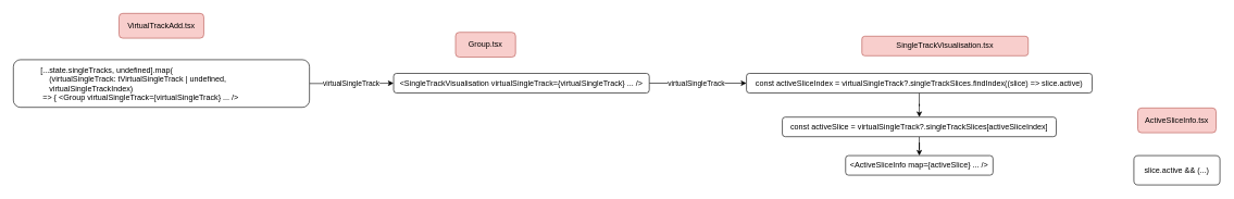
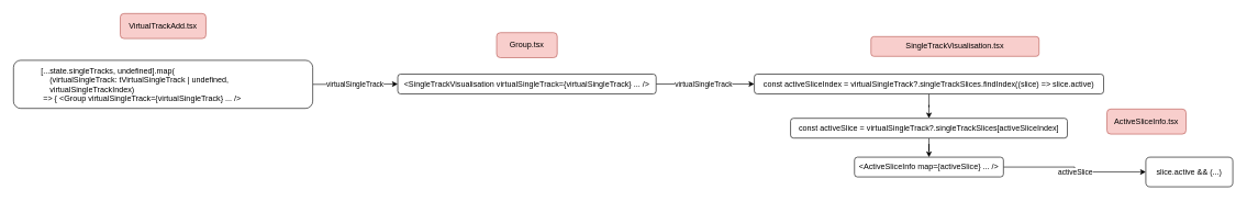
  <mxCell id="0" />
  <mxCell id="1" parent="0" />
- <mxCell id="2" value="ActiveSliceInfo.tsx" style="rounded=1;whiteSpace=wrap;html=1;glass=0;fillColor=#f8cecc;strokeColor=#b85450;" vertex="1" parent="1"><mxGeometry x="1744" y="165" width="120" height="38" as="geometry" /></mxCell>
+ <mxCell id="2" value="ActiveSliceInfo.tsx" style="rounded=1;whiteSpace=wrap;html=1;glass=0;fillColor=#f8cecc;strokeColor=#b85450;" vertex="1" parent="1"><mxGeometry x="1679" y="165" width="120" height="38" as="geometry" /></mxCell>
  <mxCell id="3" value="slice.active &amp;amp;&amp;amp; (...)" style="rounded=1;whiteSpace=wrap;html=1;" vertex="1" parent="1"><mxGeometry x="1738" y="238" width="132" height="45" as="geometry" /></mxCell>
  <mxCell id="4" value="SingleTrackVisualisation.tsx" style="rounded=1;whiteSpace=wrap;html=1;glass=0;fillColor=#f8cecc;strokeColor=#b85450;" vertex="1" parent="1"><mxGeometry x="1321" y="55" width="255" height="30" as="geometry" /></mxCell>
+ <mxCell id="5" style="edgeStyle=orthogonalEdgeStyle;rounded=0;orthogonalLoop=1;jettySize=auto;html=1;entryX=0;entryY=0.5;entryDx=0;entryDy=0;" edge="1" parent="1" source="7" target="3"><mxGeometry relative="1" as="geometry" /></mxCell>
+ <mxCell id="6" value="activeSlice" style="edgeLabel;html=1;align=center;verticalAlign=middle;resizable=0;points=[];" vertex="1" connectable="0" parent="5"><mxGeometry x="0.082" y="-2" relative="1" as="geometry"><mxPoint x="-5" y="-2" as="offset" /></mxGeometry></mxCell>
  <mxCell id="7" value="&amp;lt;ActiveSliceInfo map={activeSlice} ... /&amp;gt;" style="rounded=1;whiteSpace=wrap;html=1;" vertex="1" parent="1"><mxGeometry x="1296" y="238" width="226" height="30" as="geometry" /></mxCell>
- <mxCell id="8" value="Group.tsx" style="rounded=1;whiteSpace=wrap;html=1;glass=0;fillColor=#f8cecc;strokeColor=#b85450;" vertex="1" parent="1"><mxGeometry x="698" y="49" width="92" height="38" as="geometry" /></mxCell>
+ <mxCell id="8" value="Group.tsx" style="rounded=1;whiteSpace=wrap;html=1;glass=0;fillColor=#f8cecc;strokeColor=#b85450;" vertex="1" parent="1"><mxGeometry x="753" y="49" width="92" height="38" as="geometry" /></mxCell>
  <mxCell id="9" style="edgeStyle=orthogonalEdgeStyle;rounded=0;orthogonalLoop=1;jettySize=auto;html=1;entryX=0;entryY=0.5;entryDx=0;entryDy=0;" edge="1" parent="1" source="11" target="15"><mxGeometry relative="1" as="geometry" /></mxCell>
  <mxCell id="10" value="virtualSingleTrack" style="edgeLabel;html=1;align=center;verticalAlign=middle;resizable=0;points=[];" vertex="1" connectable="0" parent="9"><mxGeometry x="-0.21" y="1" relative="1" as="geometry"><mxPoint x="12" as="offset" /></mxGeometry></mxCell>
  <mxCell id="11" value="&amp;lt;SingleTrackVisualisation virtualSingleTrack={virtualSingleTrack} ... /&amp;gt;" style="rounded=1;whiteSpace=wrap;html=1;" vertex="1" parent="1"><mxGeometry x="603" y="112" width="392" height="30" as="geometry" /></mxCell>
  <mxCell id="12" style="edgeStyle=orthogonalEdgeStyle;rounded=0;orthogonalLoop=1;jettySize=auto;html=1;entryX=0.5;entryY=0;entryDx=0;entryDy=0;" edge="1" parent="1" source="13" target="7"><mxGeometry relative="1" as="geometry" /></mxCell>
  <mxCell id="13" value="const activeSlice = virtualSingleTrack?.singleTrackSlices[activeSliceIndex]" style="rounded=1;whiteSpace=wrap;html=1;" vertex="1" parent="1"><mxGeometry x="1199" y="179" width="420" height="30" as="geometry" /></mxCell>
  <mxCell id="14" style="edgeStyle=orthogonalEdgeStyle;rounded=0;orthogonalLoop=1;jettySize=auto;html=1;entryX=0.5;entryY=0;entryDx=0;entryDy=0;" edge="1" parent="1" source="15" target="13"><mxGeometry relative="1" as="geometry" /></mxCell>
  <mxCell id="15" value="const activeSliceIndex = virtualSingleTrack?.singleTrackSlices.findIndex((slice) =&amp;gt; slice.active)" style="rounded=1;whiteSpace=wrap;html=1;" vertex="1" parent="1"><mxGeometry x="1144" y="112" width="530" height="30" as="geometry" /></mxCell>
  <mxCell id="16" style="edgeStyle=orthogonalEdgeStyle;rounded=0;orthogonalLoop=1;jettySize=auto;html=1;entryX=0;entryY=0.5;entryDx=0;entryDy=0;" edge="1" parent="1" source="18" target="11"><mxGeometry relative="1" as="geometry" /></mxCell>
  <mxCell id="17" value="virtualSingleTrack" style="edgeLabel;html=1;align=center;verticalAlign=middle;resizable=0;points=[];" vertex="1" connectable="0" parent="16"><mxGeometry x="-0.029" relative="1" as="geometry"><mxPoint as="offset" /></mxGeometry></mxCell>
  <mxCell id="18" value="&lt;blockquote style=&quot;margin: 0 0 0 40px; border: none; padding: 0px;&quot;&gt;[...state.singleTracks, undefined].map(&lt;br&gt;&lt;span style=&quot;&quot;&gt;&lt;span style=&quot;white-space: pre;&quot;&gt;&amp;nbsp;&amp;nbsp;&amp;nbsp;&amp;nbsp;&lt;/span&gt;&lt;/span&gt;(virtualSingleTrack: tVirtualSingleTrack | undefined, &lt;span style=&quot;&quot;&gt;&lt;span style=&quot;white-space: pre;&quot;&gt;&amp;nbsp;&amp;nbsp;&amp;nbsp;&amp;nbsp;&lt;/span&gt;&lt;/span&gt;virtualSingleTrackIndex)&lt;/blockquote&gt;&lt;blockquote style=&quot;margin: 0 0 0 40px; border: none; padding: 0px;&quot;&gt;&amp;nbsp;=&amp;gt; {&amp;nbsp;&amp;lt;Group virtualSingleTrack={virtualSingleTrack} ... /&amp;gt;&lt;/blockquote&gt;" style="rounded=1;whiteSpace=wrap;html=1;align=left;" vertex="1" parent="1"><mxGeometry x="20" y="91" width="454" height="73" as="geometry" /></mxCell>
  <mxCell id="19" value="VirtualTrackAdd.tsx" style="rounded=1;whiteSpace=wrap;html=1;glass=0;fillColor=#f8cecc;strokeColor=#b85450;" vertex="1" parent="1"><mxGeometry x="182" y="20" width="130" height="38" as="geometry" /></mxCell>
